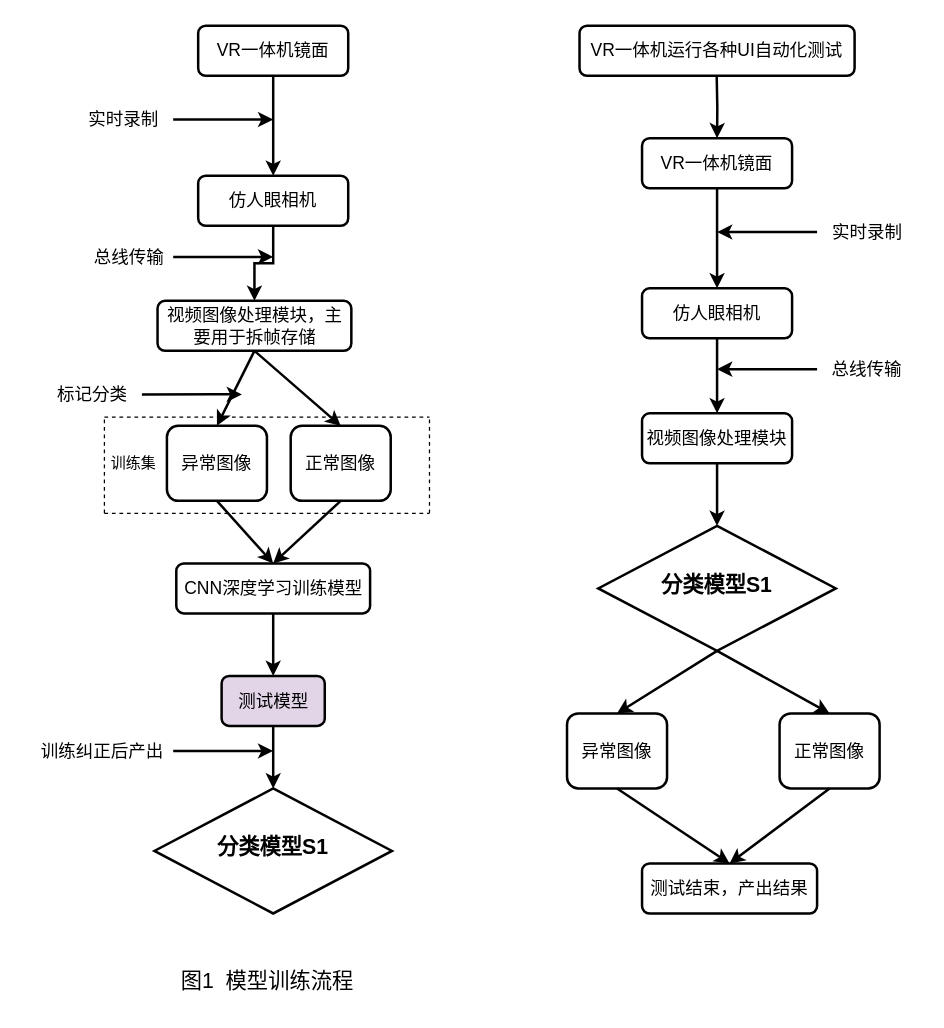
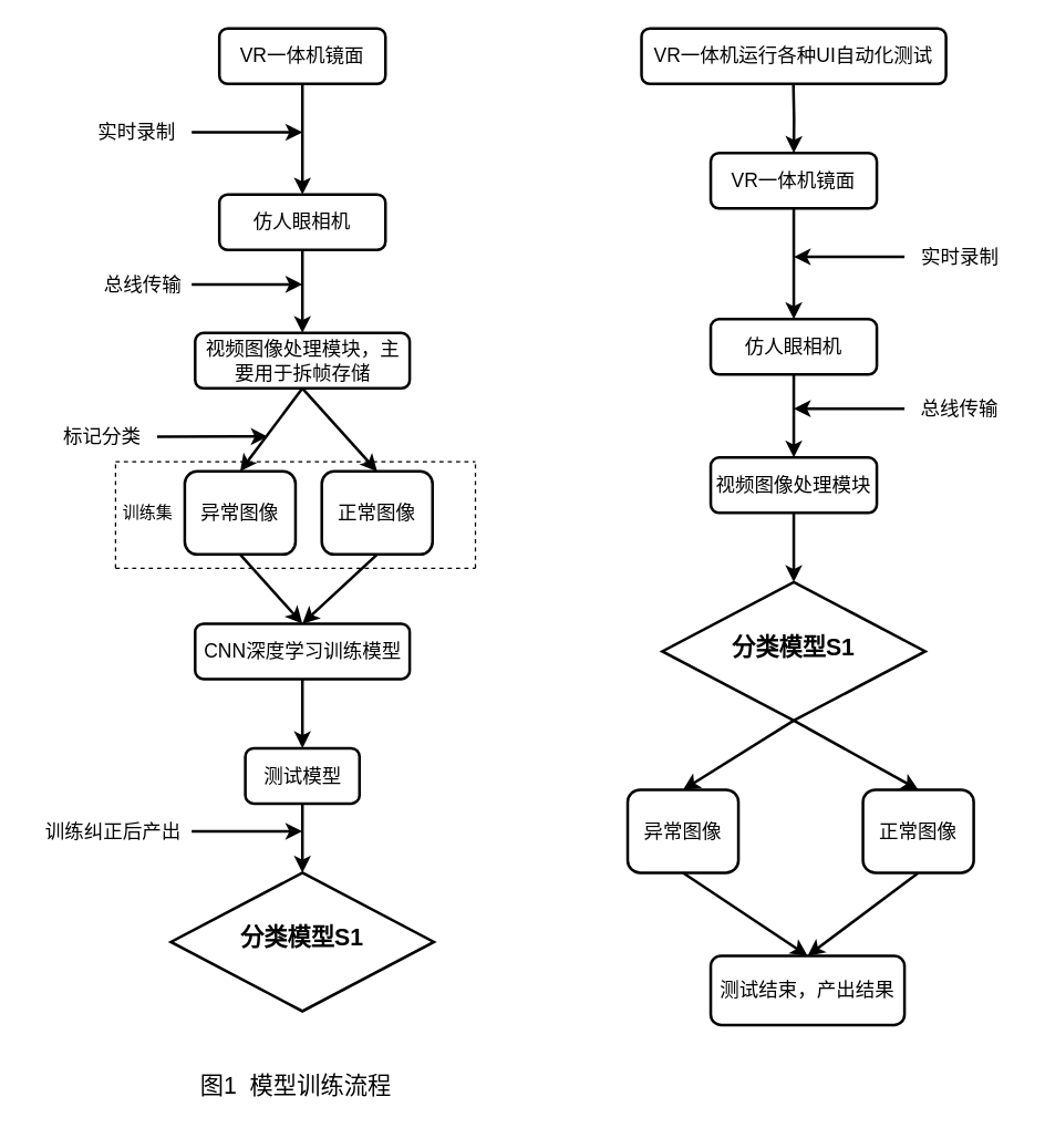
  <mxCell id="0" />
  <mxCell id="1" parent="0" />
  <mxCell id="2" value="" style="edgeStyle=orthogonalEdgeStyle;rounded=0;orthogonalLoop=1;jettySize=auto;html=1;strokeWidth=2;fontSize=14;" parent="1" source="3" target="19" edge="1"><mxGeometry relative="1" as="geometry" /></mxCell>
  <mxCell id="3" value="&lt;span style=&quot;font-size:10.5pt;mso-bidi-font-size:10.0pt;&lt;br/&gt;font-family:宋体;mso-ascii-font-family:&amp;quot;Times New Roman&amp;quot;;mso-hansi-font-family:&lt;br/&gt;&amp;quot;Times New Roman&amp;quot;;mso-bidi-font-family:&amp;quot;Times New Roman&amp;quot;;mso-font-kerning:1.0pt;&lt;br/&gt;mso-ansi-language:EN-US;mso-fareast-language:ZH-CN;mso-bidi-language:AR-SA&quot;&gt;仿&lt;/span&gt;人眼相机" style="rounded=1;whiteSpace=wrap;html=1;fontSize=14;glass=0;strokeWidth=2;shadow=0;" parent="1" vertex="1"><mxGeometry x="158" y="140" width="120" height="40" as="geometry" /></mxCell>
  <mxCell id="4" value="" style="edgeStyle=orthogonalEdgeStyle;rounded=0;orthogonalLoop=1;jettySize=auto;html=1;strokeWidth=2;fontSize=14;" parent="1" source="5" edge="1"><mxGeometry relative="1" as="geometry"><mxPoint x="218" y="540" as="targetPoint" /></mxGeometry></mxCell>
  <mxCell id="5" value="CNN深度学习训练模型" style="rounded=1;whiteSpace=wrap;html=1;fontSize=14;glass=0;strokeWidth=2;shadow=0;" parent="1" vertex="1"><mxGeometry x="140.5" y="450" width="155" height="40" as="geometry" /></mxCell>
  <mxCell id="6" value="" style="edgeStyle=orthogonalEdgeStyle;rounded=0;orthogonalLoop=1;jettySize=auto;html=1;strokeWidth=2;fontSize=14;" parent="1" source="7" target="3" edge="1"><mxGeometry relative="1" as="geometry" /></mxCell>
  <mxCell id="7" value="VR一体机镜面" style="rounded=1;whiteSpace=wrap;html=1;fontSize=14;glass=0;strokeWidth=2;shadow=0;" parent="1" vertex="1"><mxGeometry x="158" y="20" width="120" height="40" as="geometry" /></mxCell>
  <mxCell id="8" value="分类模型S1" style="rhombus;whiteSpace=wrap;html=1;shadow=0;fontFamily=Helvetica;fontSize=17;align=center;strokeWidth=2;spacing=6;spacingTop=-4;fontStyle=1" parent="1" vertex="1"><mxGeometry x="123" y="630" width="190" height="100" as="geometry" /></mxCell>
  <mxCell id="9" value="" style="edgeStyle=orthogonalEdgeStyle;rounded=0;orthogonalLoop=1;jettySize=auto;html=1;strokeWidth=2;fontSize=14;" parent="1" source="10" edge="1"><mxGeometry relative="1" as="geometry"><mxPoint x="218" y="95" as="targetPoint" /></mxGeometry></mxCell>
  <mxCell id="10" value="实时录制" style="text;html=1;align=center;verticalAlign=middle;resizable=0;points=[];autosize=1;strokeColor=none;fillColor=none;strokeWidth=2;fontSize=14;" parent="1" vertex="1"><mxGeometry x="58" y="80" width="80" height="30" as="geometry" /></mxCell>
  <mxCell id="11" value="" style="edgeStyle=orthogonalEdgeStyle;rounded=0;orthogonalLoop=1;jettySize=auto;html=1;strokeWidth=2;fontSize=14;" parent="1" source="12" target="24" edge="1"><mxGeometry relative="1" as="geometry" /></mxCell>
  <mxCell id="12" value="&lt;span style=&quot;font-size:10.5pt;mso-bidi-font-size:10.0pt;&lt;br/&gt;font-family:宋体;mso-ascii-font-family:&amp;quot;Times New Roman&amp;quot;;mso-hansi-font-family:&lt;br/&gt;&amp;quot;Times New Roman&amp;quot;;mso-bidi-font-family:&amp;quot;Times New Roman&amp;quot;;mso-font-kerning:1.0pt;&lt;br/&gt;mso-ansi-language:EN-US;mso-fareast-language:ZH-CN;mso-bidi-language:AR-SA&quot;&gt;仿&lt;/span&gt;人眼相机" style="rounded=1;whiteSpace=wrap;html=1;fontSize=14;glass=0;strokeWidth=2;shadow=0;" parent="1" vertex="1"><mxGeometry x="513" y="230" width="120" height="40" as="geometry" /></mxCell>
  <mxCell id="13" value="" style="edgeStyle=orthogonalEdgeStyle;rounded=0;orthogonalLoop=1;jettySize=auto;html=1;strokeWidth=2;fontSize=14;" parent="1" source="14" target="12" edge="1"><mxGeometry relative="1" as="geometry" /></mxCell>
  <mxCell id="14" value="VR一体机镜面" style="rounded=1;whiteSpace=wrap;html=1;fontSize=14;glass=0;strokeWidth=2;shadow=0;" parent="1" vertex="1"><mxGeometry x="513" y="110" width="120" height="40" as="geometry" /></mxCell>
  <mxCell id="15" value="" style="edgeStyle=orthogonalEdgeStyle;rounded=0;orthogonalLoop=1;jettySize=auto;html=1;strokeWidth=2;fontSize=14;" parent="1" source="16" edge="1"><mxGeometry relative="1" as="geometry"><mxPoint x="573" y="185" as="targetPoint" /></mxGeometry></mxCell>
  <mxCell id="16" value="实时录制" style="text;html=1;align=center;verticalAlign=middle;resizable=0;points=[];autosize=1;strokeColor=none;fillColor=none;strokeWidth=2;fontSize=14;" parent="1" vertex="1"><mxGeometry x="653" y="170" width="80" height="30" as="geometry" /></mxCell>
  <mxCell id="17" value="异常图像" style="rounded=1;whiteSpace=wrap;html=1;fontSize=14;glass=0;strokeWidth=2;shadow=0;" parent="1" vertex="1"><mxGeometry x="453" y="570" width="80" height="60" as="geometry" /></mxCell>
  <mxCell id="18" value="正常图像" style="rounded=1;whiteSpace=wrap;html=1;fontSize=14;glass=0;strokeWidth=2;shadow=0;" parent="1" vertex="1"><mxGeometry x="623" y="570" width="80" height="60" as="geometry" /></mxCell>
- <mxCell id="19" value="视频图像处理模块，主要用于拆帧存储" style="rounded=1;whiteSpace=wrap;html=1;fontSize=14;glass=0;strokeWidth=2;shadow=0;" parent="1" vertex="1"><mxGeometry x="125.5" y="240" width="155" height="40" as="geometry" /></mxCell>
+ <mxCell id="19" value="视频图像处理模块，主要用于拆帧存储" style="rounded=1;whiteSpace=wrap;html=1;fontSize=14;glass=0;strokeWidth=2;shadow=0;" parent="1" vertex="1"><mxGeometry x="140.5" y="240" width="155" height="40" as="geometry" /></mxCell>
  <mxCell id="20" value="异常图像" style="rounded=1;whiteSpace=wrap;html=1;fontSize=14;glass=0;strokeWidth=2;shadow=0;" parent="1" vertex="1"><mxGeometry x="133" y="340" width="80" height="60" as="geometry" /></mxCell>
  <mxCell id="21" value="正常图像" style="rounded=1;whiteSpace=wrap;html=1;fontSize=14;glass=0;strokeWidth=2;shadow=0;" parent="1" vertex="1"><mxGeometry x="232" y="340" width="80" height="60" as="geometry" /></mxCell>
  <mxCell id="22" value="分类模型S1" style="rhombus;whiteSpace=wrap;html=1;shadow=0;fontFamily=Helvetica;fontSize=17;align=center;strokeWidth=2;spacing=6;spacingTop=-4;fontStyle=1" parent="1" vertex="1"><mxGeometry x="478" y="420" width="190" height="100" as="geometry" /></mxCell>
  <mxCell id="23" value="" style="edgeStyle=orthogonalEdgeStyle;rounded=0;orthogonalLoop=1;jettySize=auto;html=1;strokeWidth=2;fontSize=14;" parent="1" source="24" target="22" edge="1"><mxGeometry relative="1" as="geometry" /></mxCell>
  <mxCell id="24" value="视频图像处理模块" style="rounded=1;whiteSpace=wrap;html=1;fontSize=14;glass=0;strokeWidth=2;shadow=0;" parent="1" vertex="1"><mxGeometry x="513" y="330" width="120" height="40" as="geometry" /></mxCell>
  <mxCell id="25" value="" style="endArrow=classic;html=1;rounded=0;exitX=0.5;exitY=1;exitDx=0;exitDy=0;entryX=0.5;entryY=0;entryDx=0;entryDy=0;strokeWidth=2;fontSize=14;" parent="1" source="19" target="21" edge="1"><mxGeometry width="50" height="50" relative="1" as="geometry"><mxPoint x="223" y="290" as="sourcePoint" /><mxPoint x="423" y="330" as="targetPoint" /></mxGeometry></mxCell>
  <mxCell id="26" value="" style="endArrow=classic;html=1;rounded=0;exitX=0.5;exitY=1;exitDx=0;exitDy=0;entryX=0.5;entryY=0;entryDx=0;entryDy=0;strokeWidth=2;fontSize=14;" parent="1" source="19" target="20" edge="1"><mxGeometry width="50" height="50" relative="1" as="geometry"><mxPoint x="228" y="290" as="sourcePoint" /><mxPoint x="282" y="350" as="targetPoint" /></mxGeometry></mxCell>
  <mxCell id="27" value="" style="endArrow=classic;html=1;rounded=0;exitX=0.5;exitY=1;exitDx=0;exitDy=0;entryX=0.5;entryY=0;entryDx=0;entryDy=0;strokeWidth=2;fontSize=14;" parent="1" source="20" target="5" edge="1"><mxGeometry width="50" height="50" relative="1" as="geometry"><mxPoint x="228" y="290" as="sourcePoint" /><mxPoint x="183" y="350" as="targetPoint" /></mxGeometry></mxCell>
  <mxCell id="28" value="" style="endArrow=classic;html=1;rounded=0;exitX=0.5;exitY=1;exitDx=0;exitDy=0;entryX=0.5;entryY=0;entryDx=0;entryDy=0;strokeWidth=2;fontSize=14;" parent="1" source="21" target="5" edge="1"><mxGeometry width="50" height="50" relative="1" as="geometry"><mxPoint x="183" y="410" as="sourcePoint" /><mxPoint x="228" y="460" as="targetPoint" /></mxGeometry></mxCell>
  <mxCell id="29" value="标记分类" style="text;html=1;align=center;verticalAlign=middle;resizable=0;points=[];autosize=1;strokeColor=none;fillColor=none;strokeWidth=2;fontSize=14;" parent="1" vertex="1"><mxGeometry x="33" y="300" width="80" height="30" as="geometry" /></mxCell>
  <mxCell id="30" value="训练纠正后产出" style="text;html=1;align=center;verticalAlign=middle;resizable=0;points=[];autosize=1;strokeColor=none;fillColor=none;strokeWidth=2;fontSize=14;" parent="1" vertex="1"><mxGeometry x="20.5" y="585" width="120" height="30" as="geometry" /></mxCell>
  <mxCell id="31" value="" style="endArrow=classic;html=1;rounded=0;exitX=0.5;exitY=1;exitDx=0;exitDy=0;entryX=0.5;entryY=0;entryDx=0;entryDy=0;strokeWidth=2;fontSize=14;" parent="1" source="22" target="17" edge="1"><mxGeometry width="50" height="50" relative="1" as="geometry"><mxPoint x="373" y="590" as="sourcePoint" /><mxPoint x="423" y="540" as="targetPoint" /></mxGeometry></mxCell>
  <mxCell id="32" value="" style="endArrow=classic;html=1;rounded=0;exitX=0.5;exitY=1;exitDx=0;exitDy=0;entryX=0.5;entryY=0;entryDx=0;entryDy=0;strokeWidth=2;fontSize=14;" parent="1" source="22" target="18" edge="1"><mxGeometry width="50" height="50" relative="1" as="geometry"><mxPoint x="583" y="530" as="sourcePoint" /><mxPoint x="503" y="590" as="targetPoint" /></mxGeometry></mxCell>
  <mxCell id="33" value="总线传输" style="text;html=1;strokeColor=none;fillColor=none;align=center;verticalAlign=middle;whiteSpace=wrap;rounded=0;fontSize=14;" vertex="1" parent="1"><mxGeometry x="73" y="190" width="60" height="30" as="geometry" /></mxCell>
  <mxCell id="34" value="" style="edgeStyle=orthogonalEdgeStyle;rounded=0;orthogonalLoop=1;jettySize=auto;html=1;strokeWidth=2;fontSize=14;" edge="1" parent="1"><mxGeometry relative="1" as="geometry"><mxPoint x="218" y="204.86" as="targetPoint" /><mxPoint x="138" y="204.86" as="sourcePoint" /><Array as="points"><mxPoint x="198" y="204.86" /><mxPoint x="198" y="204.86" /></Array></mxGeometry></mxCell>
  <mxCell id="35" value="" style="edgeStyle=orthogonalEdgeStyle;rounded=0;orthogonalLoop=1;jettySize=auto;html=1;strokeWidth=2;fontSize=14;" edge="1" parent="1"><mxGeometry relative="1" as="geometry"><mxPoint x="193" y="314.83" as="targetPoint" /><mxPoint x="113" y="314.83" as="sourcePoint" /><Array as="points"><mxPoint x="173" y="314.83" /><mxPoint x="173" y="314.83" /></Array></mxGeometry></mxCell>
  <mxCell id="36" value="" style="endArrow=none;dashed=1;html=1;rounded=0;fontSize=14;" edge="1" parent="1"><mxGeometry width="50" height="50" relative="1" as="geometry"><mxPoint x="83" y="333" as="sourcePoint" /><mxPoint x="343" y="333" as="targetPoint" /><Array as="points"><mxPoint x="323" y="333" /></Array></mxGeometry></mxCell>
  <mxCell id="37" value="" style="edgeStyle=orthogonalEdgeStyle;rounded=0;orthogonalLoop=1;jettySize=auto;html=1;strokeWidth=2;fontSize=14;" edge="1" parent="1"><mxGeometry relative="1" as="geometry"><mxPoint x="218" y="600" as="targetPoint" /><mxPoint x="138" y="600" as="sourcePoint" /><Array as="points"><mxPoint x="198" y="600" /><mxPoint x="198" y="600" /></Array></mxGeometry></mxCell>
  <mxCell id="38" value="" style="endArrow=none;dashed=1;html=1;rounded=0;fontSize=14;exitX=0.575;exitY=1.1;exitDx=0;exitDy=0;exitPerimeter=0;" edge="1" parent="1"><mxGeometry width="50" height="50" relative="1" as="geometry"><mxPoint x="83" y="410" as="sourcePoint" /><mxPoint x="343" y="410" as="targetPoint" /><Array as="points" /></mxGeometry></mxCell>
  <mxCell id="39" value="训练集" style="text;html=1;align=center;verticalAlign=middle;resizable=0;points=[];autosize=1;strokeColor=none;fillColor=none;fontSize=12;" vertex="1" parent="1"><mxGeometry x="75.5" y="355" width="60" height="30" as="geometry" /></mxCell>
- <mxCell id="40" value="测试模型" style="rounded=1;whiteSpace=wrap;html=1;fontSize=14;glass=0;strokeWidth=2;shadow=0;fillColor=#e1d5e7;" vertex="1" parent="1"><mxGeometry x="176.75" y="540" width="82.5" height="40" as="geometry" /></mxCell>
+ <mxCell id="40" value="测试模型" style="rounded=1;whiteSpace=wrap;html=1;fontSize=14;glass=0;strokeWidth=2;shadow=0;" vertex="1" parent="1"><mxGeometry x="176.75" y="540" width="82.5" height="40" as="geometry" /></mxCell>
  <mxCell id="41" value="" style="edgeStyle=orthogonalEdgeStyle;rounded=0;orthogonalLoop=1;jettySize=auto;html=1;strokeWidth=2;fontSize=14;exitX=0.5;exitY=1;exitDx=0;exitDy=0;entryX=0.5;entryY=0;entryDx=0;entryDy=0;" edge="1" parent="1" source="40" target="8"><mxGeometry relative="1" as="geometry"><mxPoint x="228" y="529.78" as="targetPoint" /><mxPoint x="148" y="529.78" as="sourcePoint" /><Array as="points" /></mxGeometry></mxCell>
  <mxCell id="42" value="总线传输" style="text;html=1;strokeColor=none;fillColor=none;align=center;verticalAlign=middle;whiteSpace=wrap;rounded=0;fontSize=14;" vertex="1" parent="1"><mxGeometry x="663" y="280" width="60" height="30" as="geometry" /></mxCell>
  <mxCell id="43" value="" style="edgeStyle=orthogonalEdgeStyle;rounded=0;orthogonalLoop=1;jettySize=auto;html=1;strokeWidth=2;fontSize=14;" edge="1" parent="1"><mxGeometry relative="1" as="geometry"><mxPoint x="573" y="294.66" as="targetPoint" /><mxPoint x="653" y="294.66" as="sourcePoint" /></mxGeometry></mxCell>
  <mxCell id="44" value="VR一体机运行各种UI自动化测试" style="rounded=1;whiteSpace=wrap;html=1;fontSize=14;glass=0;strokeWidth=2;shadow=0;" vertex="1" parent="1"><mxGeometry x="463" y="20" width="220" height="40" as="geometry" /></mxCell>
  <mxCell id="45" value="" style="edgeStyle=orthogonalEdgeStyle;rounded=0;orthogonalLoop=1;jettySize=auto;html=1;strokeWidth=2;fontSize=14;entryX=0.5;entryY=0;entryDx=0;entryDy=0;" edge="1" parent="1" target="14"><mxGeometry relative="1" as="geometry"><mxPoint x="572.71" y="60" as="sourcePoint" /><mxPoint x="573" y="120" as="targetPoint" /></mxGeometry></mxCell>
- <mxCell id="46" value="测试结束，产出结果" style="rounded=1;whiteSpace=wrap;html=1;fontSize=14;glass=0;strokeWidth=2;shadow=0;" vertex="1" parent="1"><mxGeometry x="513" y="690" width="140" height="40" as="geometry" /></mxCell>
+ <mxCell id="46" value="测试结束，产出结果" style="rounded=1;whiteSpace=wrap;html=1;fontSize=14;glass=0;strokeWidth=2;shadow=0;" vertex="1" parent="1"><mxGeometry x="513" y="690" width="140" height="50" as="geometry" /></mxCell>
  <mxCell id="47" value="" style="endArrow=classic;html=1;rounded=0;exitX=0.5;exitY=1;exitDx=0;exitDy=0;entryX=0.5;entryY=0;entryDx=0;entryDy=0;strokeWidth=2;fontSize=14;" edge="1" parent="1" source="17" target="46"><mxGeometry width="50" height="50" relative="1" as="geometry"><mxPoint x="583" y="530" as="sourcePoint" /><mxPoint x="503" y="590" as="targetPoint" /></mxGeometry></mxCell>
  <mxCell id="48" value="" style="endArrow=classic;html=1;rounded=0;exitX=0.5;exitY=1;exitDx=0;exitDy=0;strokeWidth=2;fontSize=14;entryX=0.5;entryY=0;entryDx=0;entryDy=0;" edge="1" parent="1" source="18" target="46"><mxGeometry width="50" height="50" relative="1" as="geometry"><mxPoint x="503" y="650" as="sourcePoint" /><mxPoint x="573" y="690" as="targetPoint" /></mxGeometry></mxCell>
  <mxCell id="49" value="" style="endArrow=none;dashed=1;html=1;rounded=0;fontSize=17;" edge="1" parent="1"><mxGeometry width="50" height="50" relative="1" as="geometry"><mxPoint x="83" y="335" as="sourcePoint" /><mxPoint x="83" y="410" as="targetPoint" /></mxGeometry></mxCell>
  <mxCell id="50" value="" style="endArrow=none;dashed=1;html=1;rounded=0;fontSize=17;" edge="1" parent="1"><mxGeometry width="50" height="50" relative="1" as="geometry"><mxPoint x="343" y="410" as="sourcePoint" /><mxPoint x="343" y="335" as="targetPoint" /></mxGeometry></mxCell>
  <mxCell id="51" value="图1&amp;nbsp; 模型训练流程" style="text;html=1;align=center;verticalAlign=middle;resizable=0;points=[];autosize=1;strokeColor=none;fillColor=none;fontSize=17;" vertex="1" parent="1"><mxGeometry x="133" y="770" width="160" height="30" as="geometry" /></mxCell>
